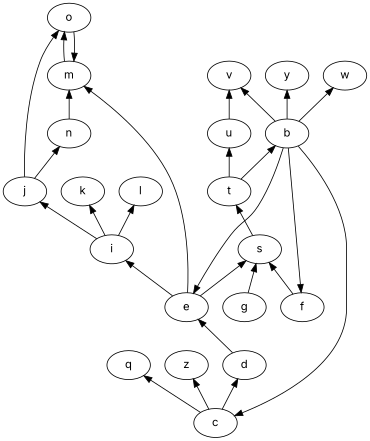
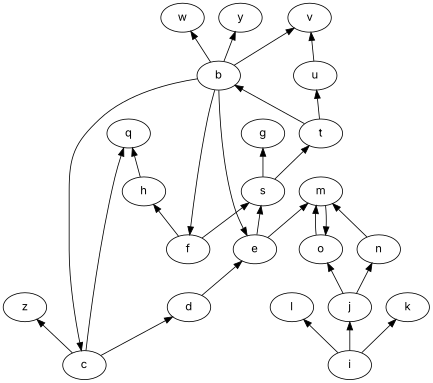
  strict digraph {
    fontname=Inter
    node [fontname=Inter]
    edge [dir=back fontname=Inter]
    b
    t
    s
    e
    f
    d
    c
    g
+   h
    i
    j
    k
    l
    m
    o
    n
    q
    u
    v
    w
    y
    z
    b -> t
    t -> s
    s -> e
    s -> f
    e -> b
    e -> d
    f -> b
    d -> c
    c -> b
-   s -> g
-   i -> e
+   g -> s
+   h -> f
    j -> i
    k -> i
    l -> i
    m -> e
    m -> o
    m -> n
    o -> j
    o -> m
    n -> j
    q -> c
+   q -> h
    u -> t
    v -> b
    v -> u
    w -> b
    y -> b
    z -> c
  }
